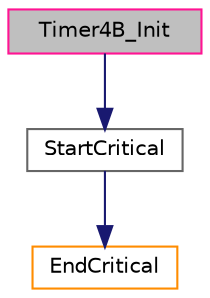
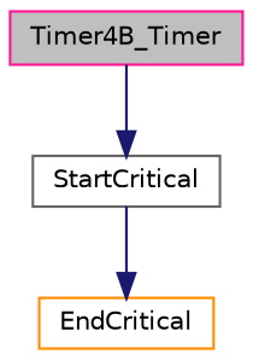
  digraph {
    rankdir=TB
    node [fillcolor=white fontname=Helvetica fontsize=10 shape=record style=filled]
    edge [color=midnightblue fontname=Helvetica fontsize=10 labelfontname=Helvetica labelfontsize=10 style=solid]
-   n1 [color=deeppink fillcolor=grey75 fontcolor=black height=0.2 label=Timer4B_Init width=0.4]
+   n1 [color=deeppink fillcolor=grey75 fontcolor=black height=0.2 label=Timer4B_Timer width=0.4]
    n2 [color=gray40 height=0.2 label=StartCritical width=0.4]
    n3 [color=darkorange height=0.2 label=EndCritical width=0.4]
    n1 -> n2
    n2 -> n3
  }
